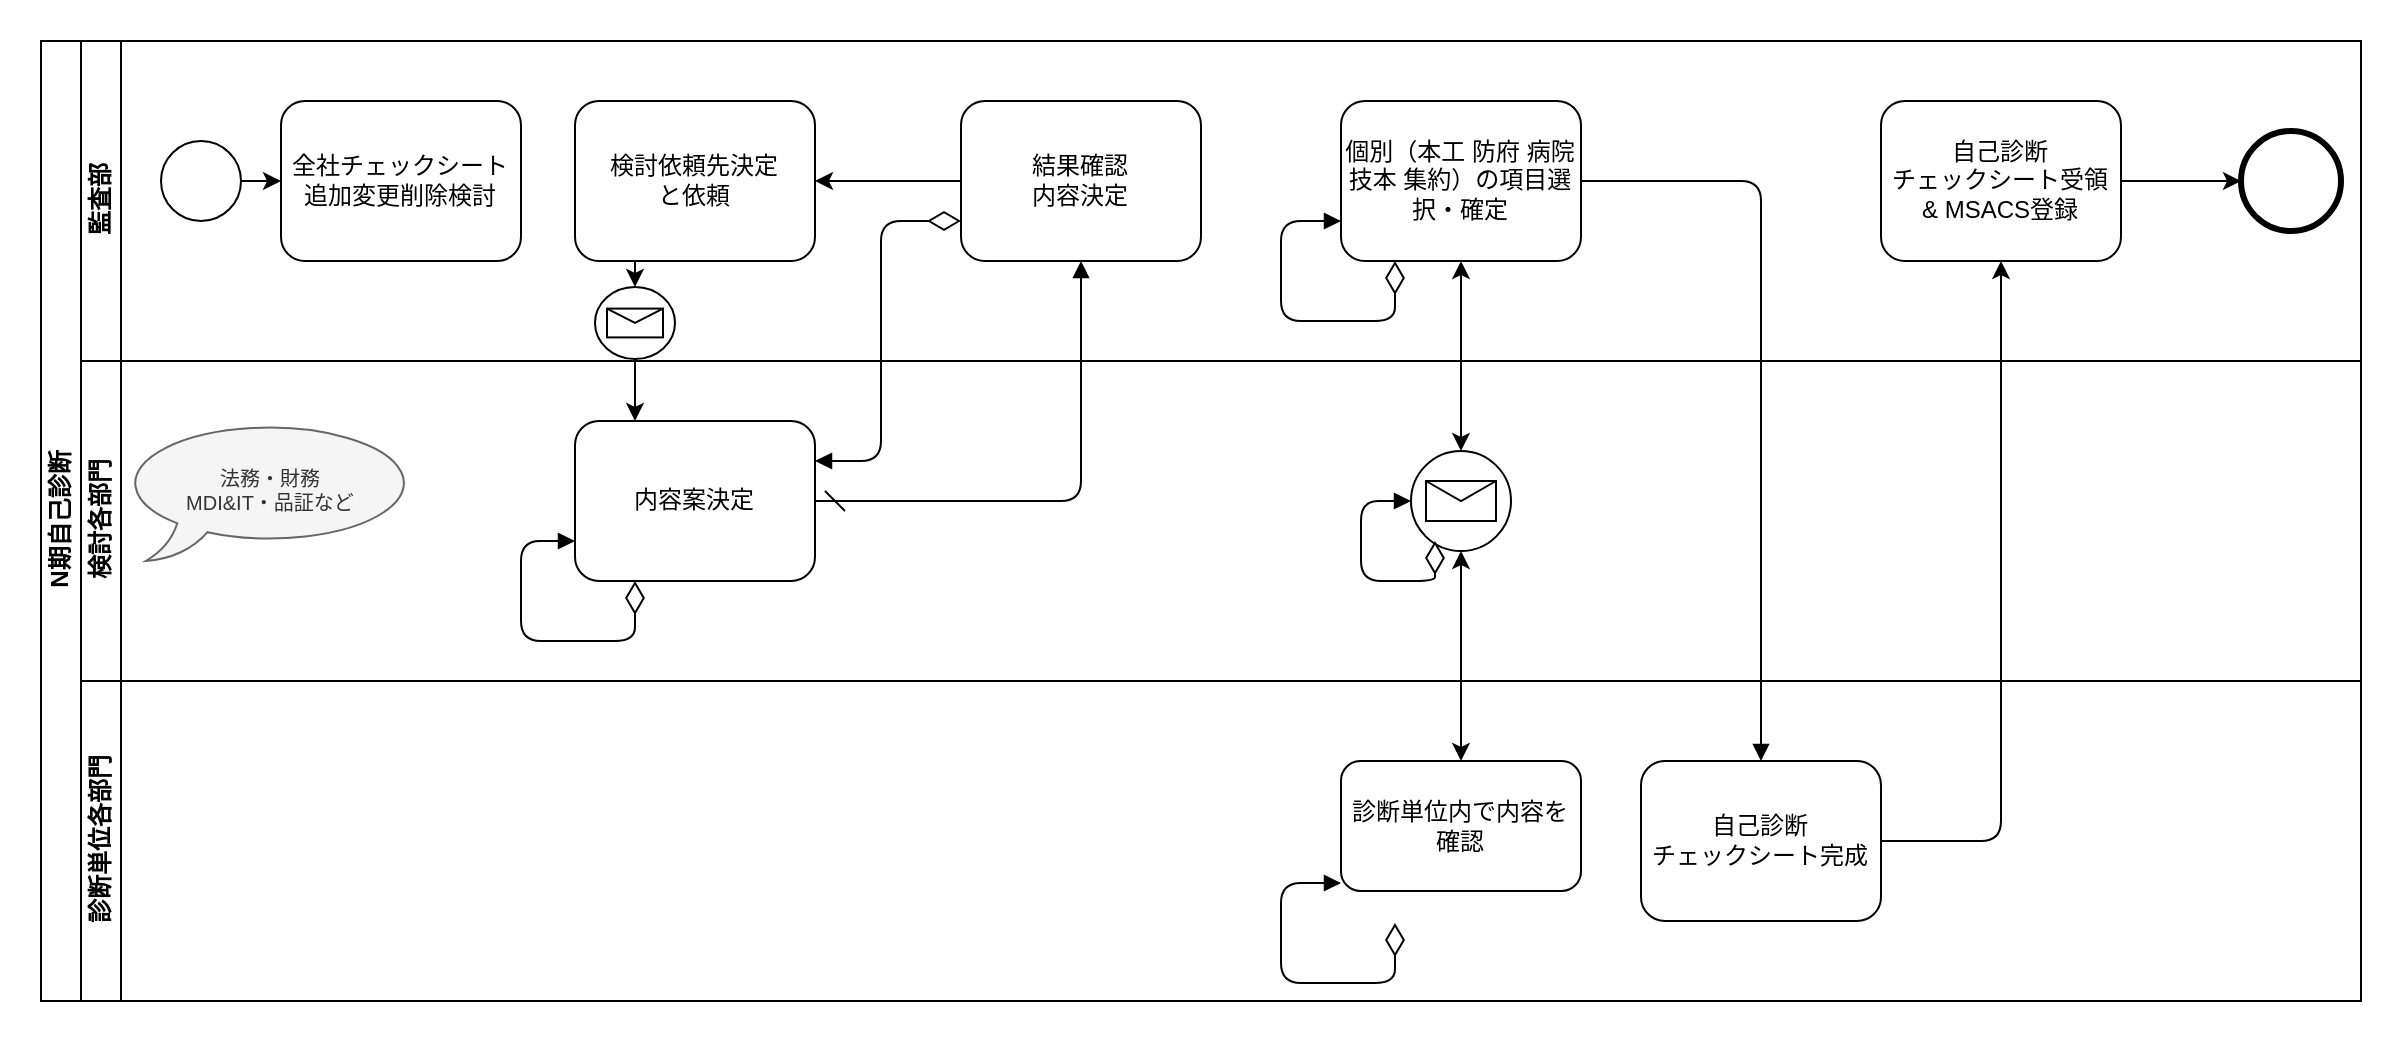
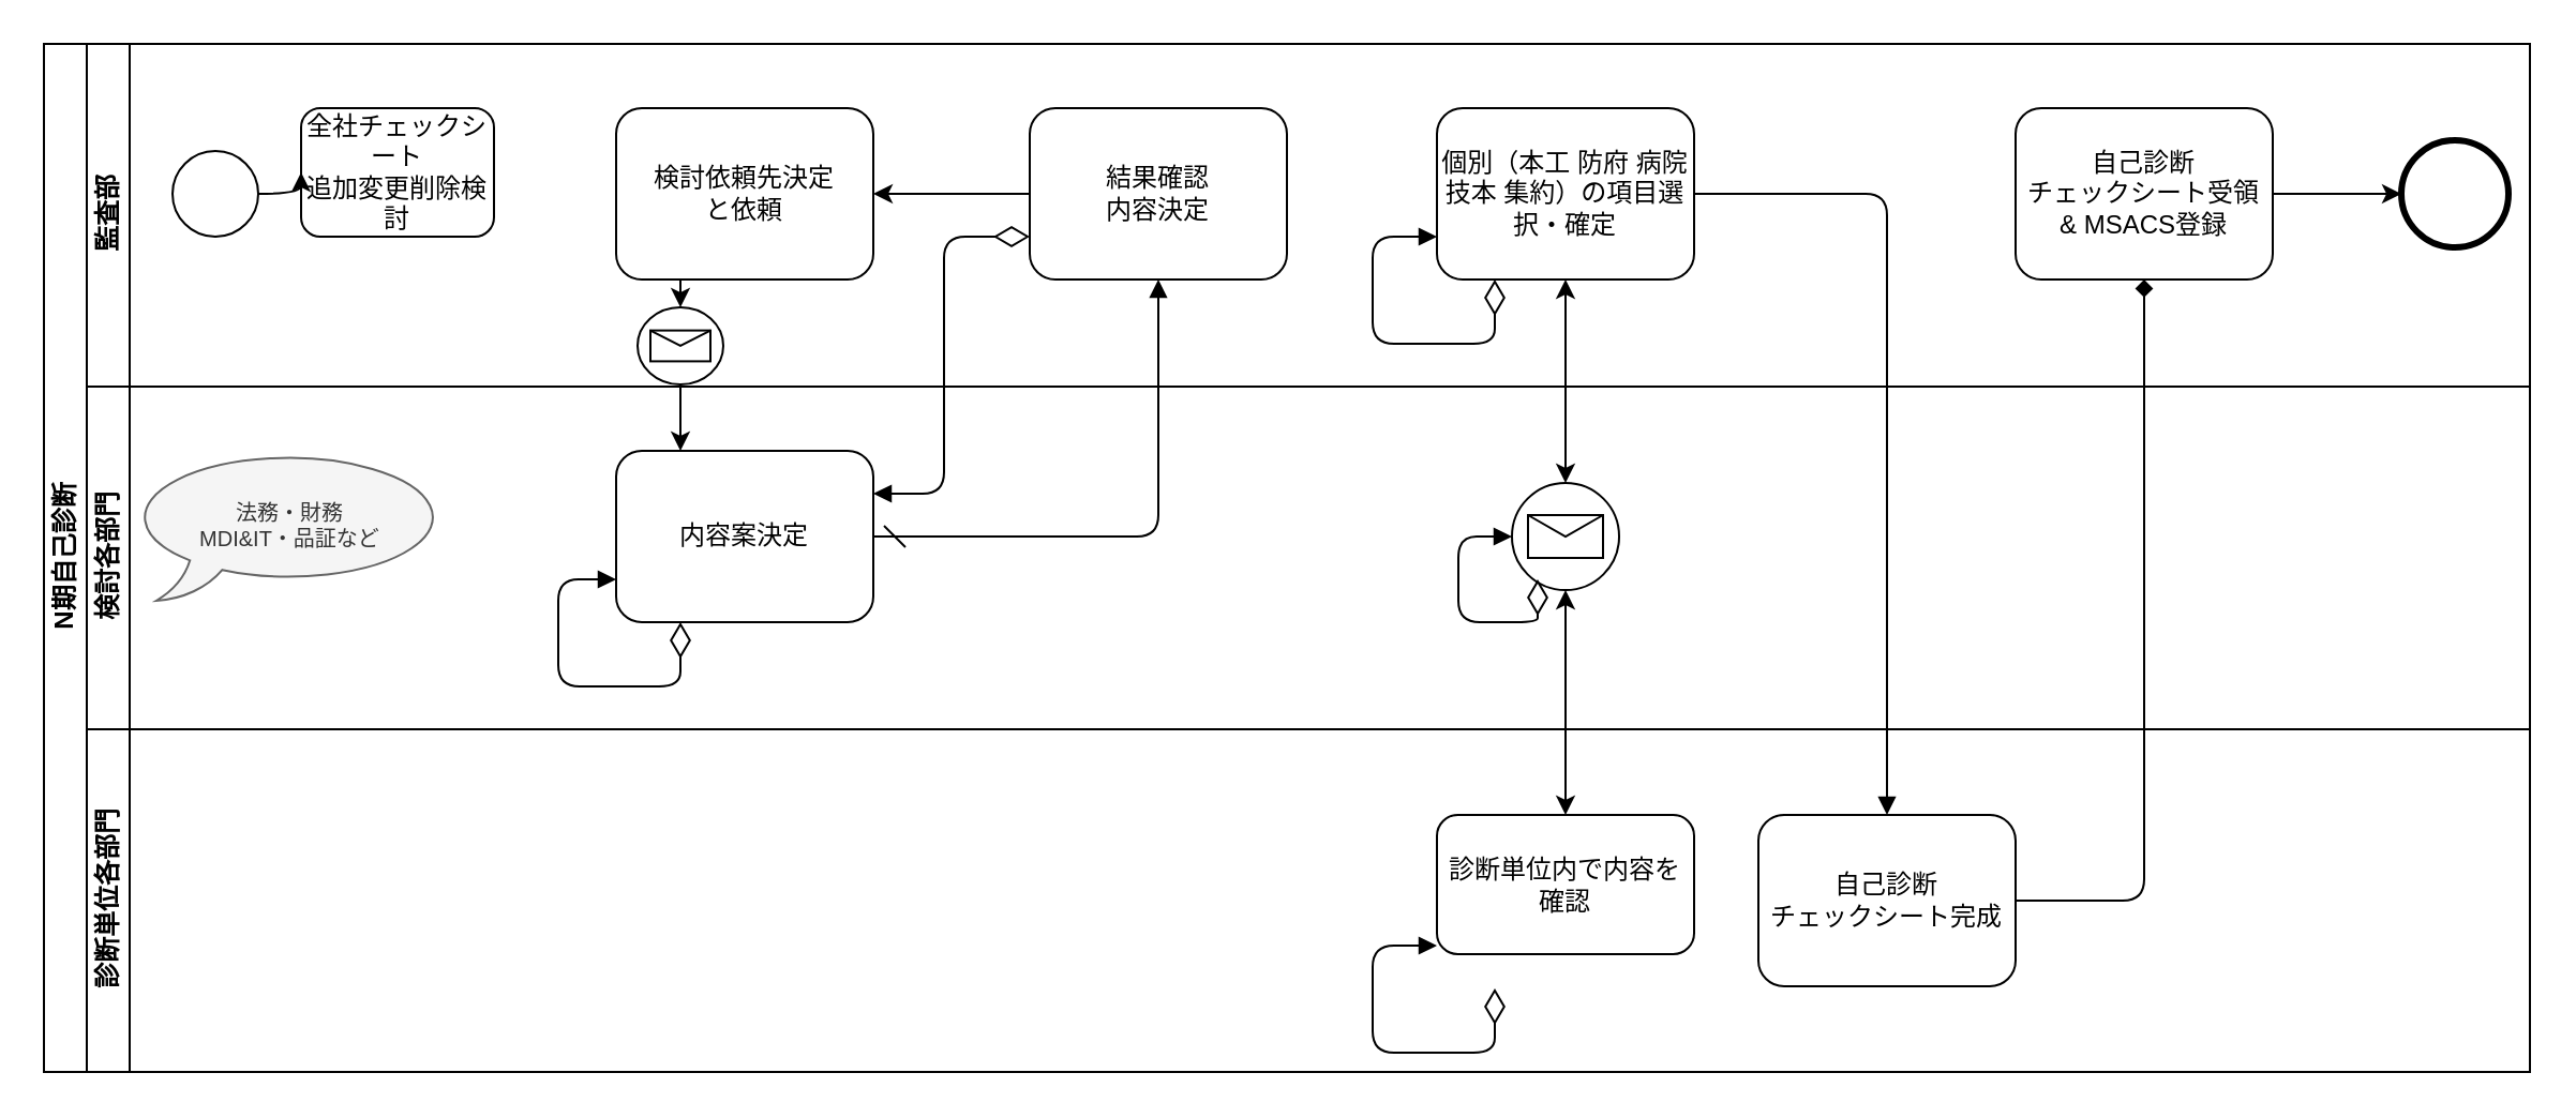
  <mxCell id="0" />
  <mxCell id="1" parent="0" />
  <mxCell id="2" value="診断単位各部門" style="swimlane;html=1;startSize=20;horizontal=0;rounded=0;" parent="1" vertex="1"><mxGeometry x="40" y="340" width="1140" height="160" as="geometry" /></mxCell>
  <mxCell id="3" value="診断単位内で内容を確認" style="shape=ext;html=1;whiteSpace=wrap;rounded=1;" vertex="1" parent="2"><mxGeometry x="630" y="40" width="120" height="65" as="geometry" /></mxCell>
  <mxCell id="4" value="" style="startArrow=diamondThin;startFill=0;startSize=14;endArrow=block;endFill=1;endSize=6;html=1;exitX=0.225;exitY=1;exitDx=0;exitDy=0;entryX=0;entryY=0.75;entryDx=0;entryDy=0;exitPerimeter=0;rounded=1;" edge="1" parent="2"><mxGeometry width="100" relative="1" as="geometry"><mxPoint x="657" y="121" as="sourcePoint" /><mxPoint x="630" y="101" as="targetPoint" /><Array as="points"><mxPoint x="657" y="151" /><mxPoint x="600" y="151" /><mxPoint x="600" y="101" /></Array></mxGeometry></mxCell>
  <mxCell id="5" value="自己診断&lt;br&gt;チェックシート完成" style="shape=ext;html=1;whiteSpace=wrap;rounded=1;" vertex="1" parent="2"><mxGeometry x="780" y="40" width="120" height="80" as="geometry" /></mxCell>
  <mxCell id="6" value="検討各部門" style="swimlane;html=1;startSize=20;horizontal=0;rounded=0;" parent="1" vertex="1"><mxGeometry x="40" y="180" width="1140" height="160" as="geometry"><mxRectangle x="20" y="120" width="430" height="20" as="alternateBounds" /></mxGeometry></mxCell>
  <mxCell id="7" value="" style="shape=mxgraph.bpmn.shape;html=1;verticalLabelPosition=bottom;verticalAlign=top;align=center;perimeter=ellipsePerimeter;outlineConnect=0;outline=standard;symbol=message;rounded=1;" vertex="1" parent="6"><mxGeometry x="257" y="-37" width="40" height="36" as="geometry" /></mxCell>
  <mxCell id="8" value="" style="edgeStyle=orthogonalEdgeStyle;orthogonalLoop=1;jettySize=auto;html=1;exitX=0.5;exitY=1;exitDx=0;exitDy=0;entryX=0.25;entryY=0;entryDx=0;entryDy=0;curved=1;" edge="1" parent="6" source="7" target="10"><mxGeometry relative="1" as="geometry"><mxPoint x="270" y="20" as="targetPoint" /><mxPoint x="265" y="-60" as="sourcePoint" /></mxGeometry></mxCell>
  <mxCell id="9" value="" style="startArrow=diamondThin;startFill=0;startSize=14;endArrow=block;endFill=1;endSize=6;html=1;entryX=0;entryY=0.75;entryDx=0;entryDy=0;exitX=0.25;exitY=1;exitDx=0;exitDy=0;rounded=1;" edge="1" parent="6" source="10" target="10"><mxGeometry width="100" relative="1" as="geometry"><mxPoint x="270" y="134" as="sourcePoint" /><mxPoint x="215" y="94" as="targetPoint" /><Array as="points"><mxPoint x="277" y="140" /><mxPoint x="220" y="140" /><mxPoint x="220" y="90" /></Array></mxGeometry></mxCell>
  <mxCell id="10" value="内容案決定" style="shape=ext;html=1;whiteSpace=wrap;rounded=1;" vertex="1" parent="6"><mxGeometry x="247" y="30" width="120" height="80" as="geometry" /></mxCell>
  <mxCell id="11" value="" style="shape=mxgraph.bpmn.shape;html=1;verticalLabelPosition=bottom;verticalAlign=top;align=center;perimeter=ellipsePerimeter;outlineConnect=0;outline=standard;symbol=message;rounded=1;" vertex="1" parent="6"><mxGeometry x="665" y="45" width="50" height="50" as="geometry" /></mxCell>
  <mxCell id="12" value="" style="startArrow=diamondThin;startFill=0;startSize=14;endArrow=block;endFill=1;endSize=6;html=1;exitX=0.225;exitY=1;exitDx=0;exitDy=0;entryX=0;entryY=0.5;entryDx=0;entryDy=0;exitPerimeter=0;" edge="1" parent="6" target="11"><mxGeometry width="100" relative="1" as="geometry"><mxPoint x="677" y="90" as="sourcePoint" /><mxPoint x="650" y="70" as="targetPoint" /><Array as="points"><mxPoint x="677" y="110" /><mxPoint x="640" y="110" /><mxPoint x="640" y="70" /></Array></mxGeometry></mxCell>
  <mxCell id="13" value="法務・財務&lt;br&gt;MDI&amp;amp;IT・品証など" style="whiteSpace=wrap;html=1;shape=mxgraph.basic.oval_callout;rounded=0;sketch=0;fillColor=#f5f5f5;strokeColor=#666666;fontColor=#333333;fontSize=10;" vertex="1" parent="6"><mxGeometry x="20" y="30" width="150" height="70" as="geometry" /></mxCell>
  <mxCell id="14" value="監査部" style="swimlane;html=1;startSize=20;horizontal=0;rounded=0;" parent="1" vertex="1"><mxGeometry x="40" y="20" width="1140" height="160" as="geometry" /></mxCell>
- <mxCell id="15" value="全社チェックシート&lt;br&gt;追加変更削除検討" style="shape=ext;html=1;whiteSpace=wrap;rounded=1;" vertex="1" parent="14"><mxGeometry x="100" y="30" width="120" height="80" as="geometry" /></mxCell>
+ <mxCell id="15" value="全社チェックシート&lt;br&gt;追加変更削除検討" style="shape=ext;html=1;whiteSpace=wrap;rounded=1;" vertex="1" parent="14"><mxGeometry x="100" y="30" width="90" height="60" as="geometry" /></mxCell>
  <mxCell id="16" value="" style="edgeStyle=orthogonalEdgeStyle;orthogonalLoop=1;jettySize=auto;html=1;entryX=0;entryY=0.5;entryDx=0;entryDy=0;curved=1;" parent="14" source="17" target="15" edge="1"><mxGeometry relative="1" as="geometry"><mxPoint x="100" y="60" as="targetPoint" /></mxGeometry></mxCell>
  <mxCell id="17" value="" style="ellipse;whiteSpace=wrap;html=1;rounded=1;" parent="14" vertex="1"><mxGeometry x="40" y="50" width="40" height="40" as="geometry" /></mxCell>
  <mxCell id="18" value="結果確認&lt;br&gt;内容決定" style="shape=ext;html=1;whiteSpace=wrap;rounded=1;" vertex="1" parent="14"><mxGeometry x="440" y="30" width="120" height="80" as="geometry" /></mxCell>
  <mxCell id="19" value="検討依頼先決定&lt;br&gt;と依頼" style="shape=ext;html=1;whiteSpace=wrap;rounded=1;" vertex="1" parent="14"><mxGeometry x="247" y="30" width="120" height="80" as="geometry" /></mxCell>
  <mxCell id="20" style="edgeStyle=orthogonalEdgeStyle;sketch=0;orthogonalLoop=1;jettySize=auto;html=1;exitX=1;exitY=0.5;exitDx=0;exitDy=0;" edge="1" parent="14" source="21" target="22"><mxGeometry relative="1" as="geometry" /></mxCell>
  <mxCell id="21" value="自己診断&lt;br&gt;チェックシート受領 &amp;amp; MSACS登録" style="shape=ext;html=1;whiteSpace=wrap;rounded=1;" vertex="1" parent="14"><mxGeometry x="900" y="30" width="120" height="80" as="geometry" /></mxCell>
  <mxCell id="22" value="" style="shape=mxgraph.bpmn.shape;html=1;verticalLabelPosition=bottom;labelBackgroundColor=#ffffff;verticalAlign=top;align=center;perimeter=ellipsePerimeter;outlineConnect=0;outline=end;symbol=general;sketch=0;rounded=1;" vertex="1" parent="14"><mxGeometry x="1080" y="45" width="50" height="50" as="geometry" /></mxCell>
  <mxCell id="23" value="" style="edgeStyle=orthogonalEdgeStyle;orthogonalLoop=1;jettySize=auto;html=1;entryX=0.5;entryY=0;entryDx=0;entryDy=0;exitX=0.25;exitY=1;exitDx=0;exitDy=0;curved=1;" edge="1" parent="1" source="19" target="7"><mxGeometry relative="1" as="geometry"><mxPoint x="300" y="120" as="targetPoint" /><mxPoint x="295" y="110" as="sourcePoint" /></mxGeometry></mxCell>
  <mxCell id="24" value="N期自己診断" style="swimlane;html=1;childLayout=stackLayout;resizeParent=1;resizeParentMax=0;horizontal=0;startSize=20;horizontalStack=0;rounded=0;" parent="1" vertex="1"><mxGeometry y="20" width="1160" height="480" as="geometry" x="20" /></mxCell>
  <mxCell id="25" value="" style="startArrow=dash;startSize=8;endArrow=block;endFill=1;endSize=6;html=1;exitX=1;exitY=0.5;exitDx=0;exitDy=0;entryX=0.5;entryY=1;entryDx=0;entryDy=0;rounded=1;" edge="1" parent="1" source="10" target="18"><mxGeometry width="100" relative="1" as="geometry"><mxPoint x="449" y="250" as="sourcePoint" /><mxPoint x="482" y="110" as="targetPoint" /><Array as="points"><mxPoint x="540" y="250" /></Array></mxGeometry></mxCell>
  <mxCell id="26" value="" style="startArrow=diamondThin;startFill=0;startSize=14;endArrow=block;endFill=1;endSize=6;html=1;entryX=1;entryY=0.25;entryDx=0;entryDy=0;exitX=0;exitY=0.75;exitDx=0;exitDy=0;rounded=1;" edge="1" parent="1" source="18" target="10"><mxGeometry width="100" relative="1" as="geometry"><mxPoint x="477" y="190" as="sourcePoint" /><mxPoint x="447" y="170" as="targetPoint" /><Array as="points"><mxPoint x="440" y="110" /><mxPoint x="440" y="230" /></Array></mxGeometry></mxCell>
  <mxCell id="27" value="" style="edgeStyle=orthogonalEdgeStyle;orthogonalLoop=1;jettySize=auto;html=1;exitX=0.5;exitY=1;exitDx=0;exitDy=0;startArrow=classic;startFill=1;curved=1;" edge="1" parent="1" source="11" target="3"><mxGeometry relative="1" as="geometry" /></mxCell>
  <mxCell id="28" value="個別（本工 防府 病院 技本 集約）の項目選択・確定" style="shape=ext;html=1;whiteSpace=wrap;rounded=1;" vertex="1" parent="1"><mxGeometry x="670" y="50" width="120" height="80" as="geometry" /></mxCell>
  <mxCell id="29" value="" style="edgeStyle=orthogonalEdgeStyle;orthogonalLoop=1;jettySize=auto;html=1;curved=1;" edge="1" parent="1" source="18" target="19"><mxGeometry relative="1" as="geometry" /></mxCell>
  <mxCell id="30" value="" style="startArrow=diamondThin;startFill=0;startSize=14;endArrow=block;endFill=1;endSize=6;html=1;exitX=0.225;exitY=1;exitDx=0;exitDy=0;entryX=0;entryY=0.75;entryDx=0;entryDy=0;exitPerimeter=0;rounded=1;" edge="1" parent="1" source="28" target="28"><mxGeometry width="100" relative="1" as="geometry"><mxPoint x="697" y="130" as="sourcePoint" /><mxPoint x="667" y="110" as="targetPoint" /><Array as="points"><mxPoint x="697" y="160" /><mxPoint x="640" y="160" /><mxPoint x="640" y="110" /></Array></mxGeometry></mxCell>
  <mxCell id="31" value="" style="edgeStyle=orthogonalEdgeStyle;orthogonalLoop=1;jettySize=auto;html=1;entryX=0.5;entryY=0;entryDx=0;entryDy=0;startArrow=classic;startFill=1;curved=1;" edge="1" parent="1" source="28" target="11"><mxGeometry relative="1" as="geometry"><mxPoint x="730" y="130" as="sourcePoint" /><mxPoint x="730" y="380" as="targetPoint" /></mxGeometry></mxCell>
  <mxCell id="32" value="" style="startArrow=none;startSize=8;endArrow=block;endFill=1;endSize=6;html=1;exitX=1;exitY=0.5;exitDx=0;exitDy=0;entryX=0.5;entryY=0;entryDx=0;entryDy=0;startFill=0;" edge="1" parent="1" source="28" target="5"><mxGeometry width="100" relative="1" as="geometry"><mxPoint x="417" y="260" as="sourcePoint" /><mxPoint x="730" y="320" as="targetPoint" /><Array as="points"><mxPoint x="880" y="90" /></Array></mxGeometry></mxCell>
- <mxCell id="33" value="" style="edgeStyle=orthogonalEdgeStyle;sketch=0;orthogonalLoop=1;jettySize=auto;html=1;exitX=1;exitY=0.5;exitDx=0;exitDy=0;" edge="1" parent="1" source="5" target="21"><mxGeometry relative="1" as="geometry" /></mxCell>
+ <mxCell id="33" value="" style="edgeStyle=orthogonalEdgeStyle;sketch=0;orthogonalLoop=1;jettySize=auto;html=1;exitX=1;exitY=0.5;exitDx=0;exitDy=0;endArrow=diamond;" edge="1" parent="1" source="5" target="21"><mxGeometry relative="1" as="geometry" /></mxCell>
